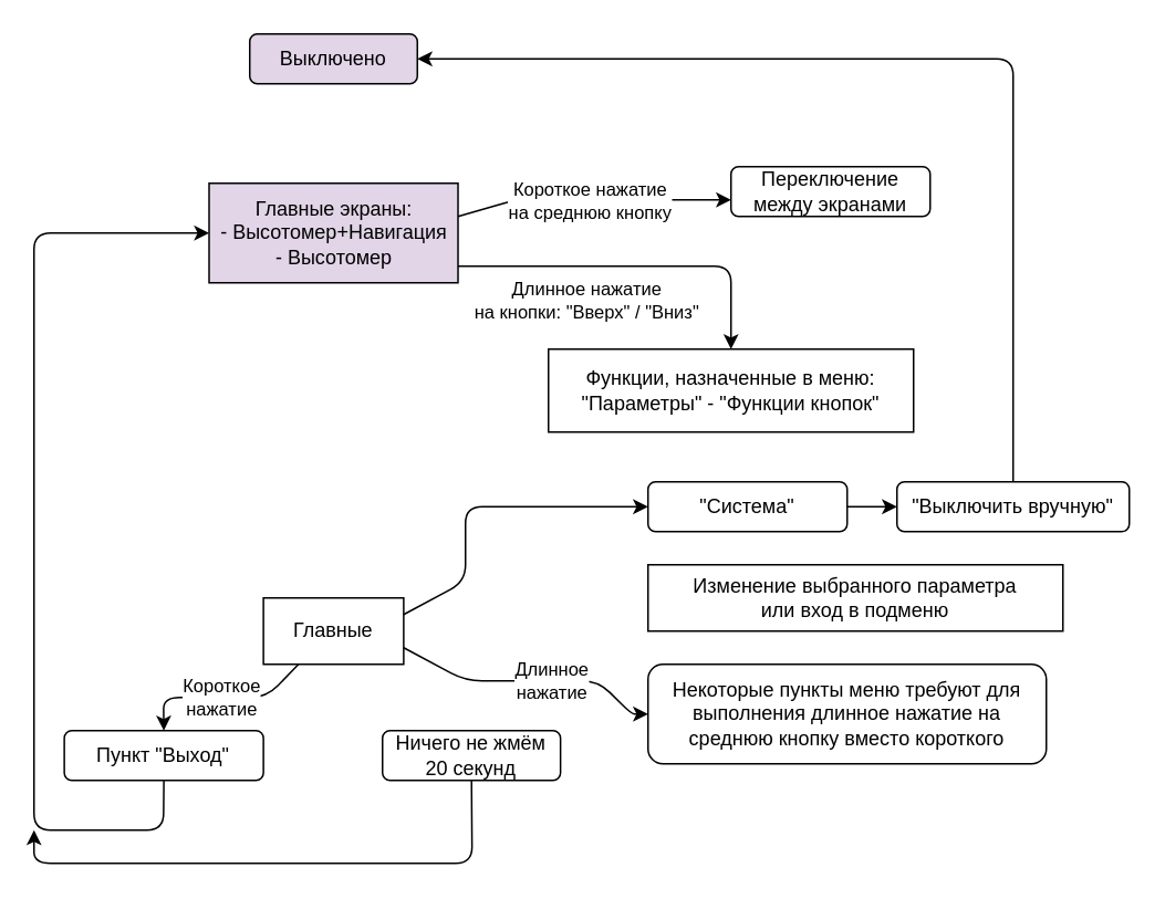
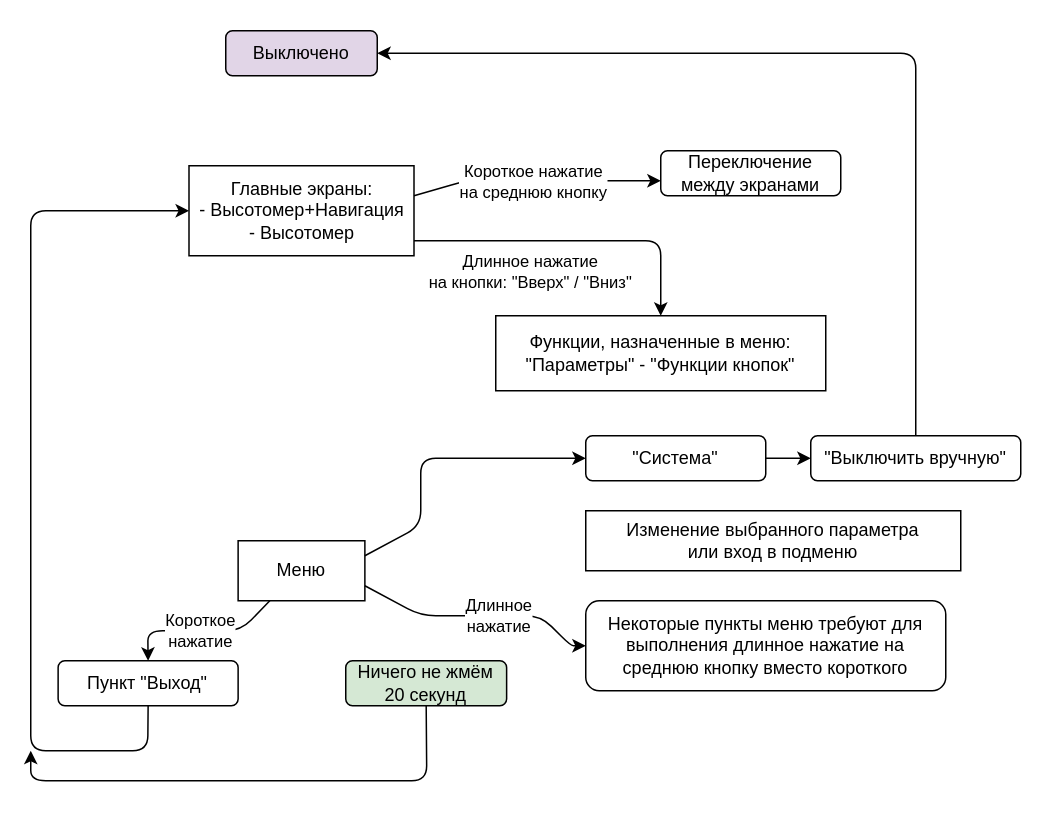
  <mxCell id="0" />
  <mxCell id="1" parent="0" />
  <mxCell id="2" value="Выключено" style="rounded=1;whiteSpace=wrap;html=1;fillColor=#e1d5e7;" vertex="1" parent="1"><mxGeometry x="150" y="20" width="101" height="30" as="geometry" /></mxCell>
- <mxCell id="3" value="&lt;span&gt;Главные экраны:&lt;/span&gt;&lt;br&gt;&lt;span&gt;- Высотомер+Навигация&lt;br&gt;- Высотомер&lt;/span&gt;" style="rounded=0;whiteSpace=wrap;html=1;fillColor=#e1d5e7;" vertex="1" parent="1"><mxGeometry x="125.5" y="110" width="150" height="60" as="geometry" /></mxCell>
+ <mxCell id="3" value="&lt;span&gt;Главные экраны:&lt;/span&gt;&lt;br&gt;&lt;span&gt;- Высотомер+Навигация&lt;br&gt;- Высотомер&lt;/span&gt;" style="rounded=0;whiteSpace=wrap;html=1;" vertex="1" parent="1"><mxGeometry x="125.5" y="110" width="150" height="60" as="geometry" /></mxCell>
  <mxCell id="4" value="Переключение между экранами" style="rounded=1;whiteSpace=wrap;html=1;" vertex="1" parent="1"><mxGeometry x="440" y="100" width="120" height="30" as="geometry" /></mxCell>
- <mxCell id="5" value="Главные" style="rounded=0;whiteSpace=wrap;html=1;" vertex="1" parent="1"><mxGeometry x="158.25" y="360" width="84.5" height="40" as="geometry" /></mxCell>
+ <mxCell id="5" value="Меню" style="rounded=0;whiteSpace=wrap;html=1;" vertex="1" parent="1"><mxGeometry x="158.25" y="360" width="84.5" height="40" as="geometry" /></mxCell>
  <mxCell id="6" value="Пункт &quot;Выход&quot;" style="rounded=1;whiteSpace=wrap;html=1;" vertex="1" parent="1"><mxGeometry x="38.25" y="440" width="120" height="30" as="geometry" /></mxCell>
- <mxCell id="7" value="Ничего не жмём 20 секунд" style="rounded=1;whiteSpace=wrap;html=1;" vertex="1" parent="1"><mxGeometry x="230" y="440" width="107.25" height="30" as="geometry" /></mxCell>
+ <mxCell id="7" value="Ничего не жмём 20 секунд" style="rounded=1;whiteSpace=wrap;html=1;fillColor=#d5e8d4;" vertex="1" parent="1"><mxGeometry x="230" y="440" width="107.25" height="30" as="geometry" /></mxCell>
  <mxCell id="8" value="" style="endArrow=classic;html=1;entryX=0;entryY=0.5;entryDx=0;entryDy=0;exitX=1;exitY=0.25;exitDx=0;exitDy=0;" edge="1" parent="1"><mxGeometry width="50" height="50" relative="1" as="geometry"><mxPoint x="275.5" y="130" as="sourcePoint" /><mxPoint x="440" y="120" as="targetPoint" /><Array as="points"><mxPoint x="310" y="120" /></Array></mxGeometry></mxCell>
  <mxCell id="9" value="Короткое нажатие&lt;br&gt;на среднюю кнопку" style="edgeLabel;html=1;align=center;verticalAlign=middle;resizable=0;points=[];" vertex="1" connectable="0" parent="8"><mxGeometry x="0.084" y="1" relative="1" as="geometry"><mxPoint x="-9.5" y="1" as="offset" /></mxGeometry></mxCell>
  <mxCell id="10" value="Короткое&lt;br&gt;нажатие" style="endArrow=classic;html=1;entryX=0.5;entryY=0;entryDx=0;entryDy=0;exitX=0.25;exitY=1;exitDx=0;exitDy=0;" edge="1" parent="1" source="5" target="6"><mxGeometry width="50" height="50" relative="1" as="geometry"><mxPoint x="230" y="340" as="sourcePoint" /><mxPoint x="280" y="290" as="targetPoint" /><Array as="points"><mxPoint x="160" y="420" /><mxPoint x="140" y="420" /><mxPoint x="98" y="420" /></Array></mxGeometry></mxCell>
  <mxCell id="11" value="" style="endArrow=classic;html=1;exitX=0.5;exitY=1;exitDx=0;exitDy=0;entryX=0;entryY=0.5;entryDx=0;entryDy=0;" edge="1" parent="1" source="6" target="3"><mxGeometry width="50" height="50" relative="1" as="geometry"><mxPoint x="230" y="170" as="sourcePoint" /><mxPoint x="280" y="120" as="targetPoint" /><Array as="points"><mxPoint x="98" y="500" /><mxPoint x="20" y="500" /><mxPoint x="20" y="140" /></Array></mxGeometry></mxCell>
  <mxCell id="12" value="" style="endArrow=classic;html=1;exitX=0.5;exitY=1;exitDx=0;exitDy=0;" edge="1" parent="1" source="7"><mxGeometry width="50" height="50" relative="1" as="geometry"><mxPoint x="230" y="140" as="sourcePoint" /><mxPoint x="20" y="500" as="targetPoint" /><Array as="points"><mxPoint x="284" y="520" /><mxPoint x="20" y="520" /></Array></mxGeometry></mxCell>
  <mxCell id="13" value="&quot;Система&quot;" style="rounded=1;whiteSpace=wrap;html=1;" vertex="1" parent="1"><mxGeometry x="390" y="290" width="120" height="30" as="geometry" /></mxCell>
  <mxCell id="14" value="" style="endArrow=classic;html=1;exitX=1;exitY=0.25;exitDx=0;exitDy=0;entryX=0;entryY=0.5;entryDx=0;entryDy=0;" edge="1" parent="1" source="5" target="13"><mxGeometry width="50" height="50" relative="1" as="geometry"><mxPoint x="230" y="270" as="sourcePoint" /><mxPoint x="280" y="220" as="targetPoint" /><Array as="points"><mxPoint x="280" y="350" /><mxPoint x="280" y="305" /></Array></mxGeometry></mxCell>
  <mxCell id="15" value="&quot;Выключить вручную&quot;" style="rounded=1;whiteSpace=wrap;html=1;" vertex="1" parent="1"><mxGeometry x="540" y="290" width="140" height="30" as="geometry" /></mxCell>
  <mxCell id="16" value="" style="endArrow=classic;html=1;entryX=0;entryY=0.5;entryDx=0;entryDy=0;exitX=1;exitY=0.5;exitDx=0;exitDy=0;" edge="1" parent="1" source="13" target="15"><mxGeometry width="50" height="50" relative="1" as="geometry"><mxPoint x="230" y="195" as="sourcePoint" /><mxPoint x="280" y="145" as="targetPoint" /></mxGeometry></mxCell>
  <mxCell id="17" value="" style="endArrow=classic;html=1;entryX=1;entryY=0.5;entryDx=0;entryDy=0;exitX=0.5;exitY=0;exitDx=0;exitDy=0;" edge="1" parent="1" source="15" target="2"><mxGeometry width="50" height="50" relative="1" as="geometry"><mxPoint x="370" y="130" as="sourcePoint" /><mxPoint x="420" y="80" as="targetPoint" /><Array as="points"><mxPoint x="610" y="35" /></Array></mxGeometry></mxCell>
  <mxCell id="18" value="" style="endArrow=classic;html=1;exitX=1;exitY=0.75;exitDx=0;exitDy=0;entryX=0.5;entryY=0;entryDx=0;entryDy=0;" edge="1" parent="1" target="20"><mxGeometry width="50" height="50" relative="1" as="geometry"><mxPoint x="275.5" y="160" as="sourcePoint" /><mxPoint x="440" y="205" as="targetPoint" /><Array as="points"><mxPoint x="440" y="160" /></Array></mxGeometry></mxCell>
  <mxCell id="19" value="Длинное нажатие&lt;br&gt;на кнопки: &quot;Вверх&quot; / &quot;Вниз&quot;" style="edgeLabel;html=1;align=center;verticalAlign=middle;resizable=0;points=[];" vertex="1" connectable="0" parent="18"><mxGeometry x="0.084" y="1" relative="1" as="geometry"><mxPoint x="-39.5" y="21" as="offset" /></mxGeometry></mxCell>
  <mxCell id="20" value="Функции, назначенные в меню:&lt;br&gt;&quot;Параметры&quot; - &quot;Функции кнопок&quot;" style="rounded=0;whiteSpace=wrap;html=1;" vertex="1" parent="1"><mxGeometry x="330" y="210" width="220" height="50" as="geometry" /></mxCell>
  <mxCell id="21" value="Изменение выбранного параметра&lt;br&gt;или вход в подменю" style="whiteSpace=wrap;html=1;rounded=0;" vertex="1" parent="1"><mxGeometry x="390" y="340" width="250" height="40" as="geometry" /></mxCell>
  <mxCell id="22" value="Некоторые пункты меню требуют для выполнения длинное нажатие на среднюю кнопку вместо короткого" style="rounded=1;whiteSpace=wrap;html=1;" vertex="1" parent="1"><mxGeometry x="390" y="400" width="240" height="60" as="geometry" /></mxCell>
  <mxCell id="23" value="Длинное&lt;br&gt;нажатие" style="endArrow=classic;html=1;exitX=1;exitY=0.75;exitDx=0;exitDy=0;entryX=0;entryY=0.5;entryDx=0;entryDy=0;" edge="1" parent="1" source="5" target="22"><mxGeometry x="0.166" width="50" height="50" relative="1" as="geometry"><mxPoint x="370" y="320" as="sourcePoint" /><mxPoint x="420" y="270" as="targetPoint" /><Array as="points"><mxPoint x="280" y="410" /><mxPoint x="360" y="410" /><mxPoint x="380" y="430" /></Array><mxPoint as="offset" /></mxGeometry></mxCell>
